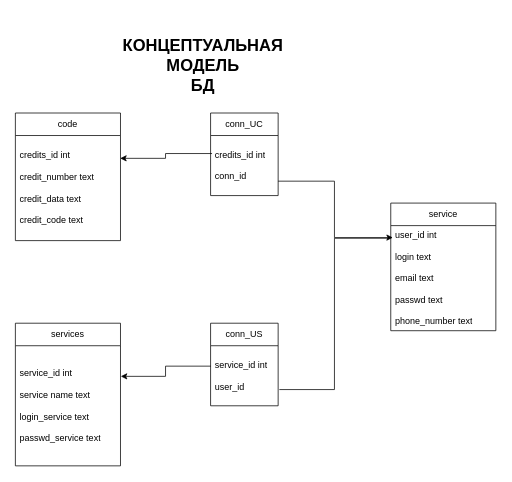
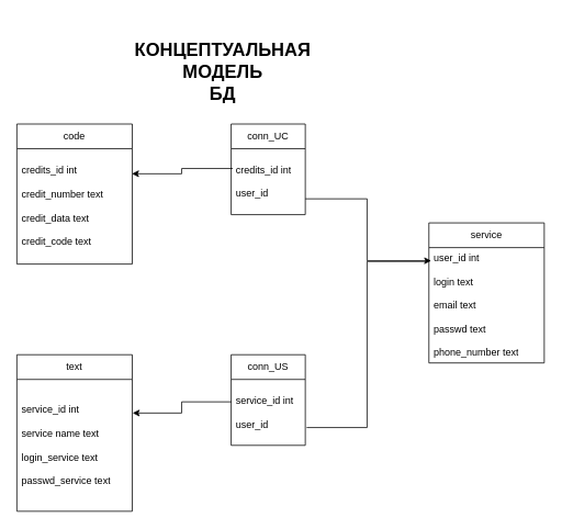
  <mxCell id="0" />
  <mxCell id="1" parent="0" />
  <mxCell id="2" value="&lt;span style=&quot;font-size: 22px;&quot;&gt;&lt;b&gt;КОНЦЕПТУАЛЬНАЯ &lt;br&gt;МОДЕЛЬ &lt;br&gt;БД&lt;br&gt;&lt;br&gt;&lt;/b&gt;&lt;/span&gt;" style="text;html=1;strokeColor=none;fillColor=none;align=center;verticalAlign=middle;whiteSpace=wrap;rounded=0;" vertex="1" parent="1"><mxGeometry x="110" y="20" width="320" height="160" as="geometry" /></mxCell>
  <mxCell id="3" value="code" style="swimlane;fontStyle=0;childLayout=stackLayout;horizontal=1;startSize=30;horizontalStack=0;resizeParent=1;resizeParentMax=0;resizeLast=0;collapsible=1;marginBottom=0;whiteSpace=wrap;html=1;" vertex="1" parent="1"><mxGeometry x="20" y="150" width="140" height="170" as="geometry"><mxRectangle x="190" y="460" width="80" height="30" as="alternateBounds" /></mxGeometry></mxCell>
  <mxCell id="4" value="credits_id int&lt;br&gt;&lt;br&gt;credit_number text&lt;br&gt;&lt;br&gt;credit_data text&lt;br&gt;&lt;br&gt;credit_code text" style="text;strokeColor=none;fillColor=none;align=left;verticalAlign=middle;spacingLeft=4;spacingRight=4;overflow=hidden;points=[[0,0.5],[1,0.5]];portConstraint=eastwest;rotatable=0;whiteSpace=wrap;html=1;" vertex="1" parent="3"><mxGeometry y="30" width="140" height="140" as="geometry" /></mxCell>
  <mxCell id="5" value="service" style="swimlane;fontStyle=0;childLayout=stackLayout;horizontal=1;startSize=30;horizontalStack=0;resizeParent=1;resizeParentMax=0;resizeLast=0;collapsible=1;marginBottom=0;whiteSpace=wrap;html=1;" vertex="1" parent="1"><mxGeometry x="520" y="270" width="140" height="170" as="geometry" /></mxCell>
  <mxCell id="6" value="user_id int&lt;br&gt;&lt;br&gt;login text&lt;br&gt;&lt;br&gt;email text&lt;br&gt;&lt;br&gt;passwd text&lt;br&gt;&lt;br&gt;phone_number text" style="text;strokeColor=none;fillColor=none;align=left;verticalAlign=middle;spacingLeft=4;spacingRight=4;overflow=hidden;points=[[0,0.5],[1,0.5]];portConstraint=eastwest;rotatable=0;whiteSpace=wrap;html=1;" vertex="1" parent="5"><mxGeometry y="30" width="140" height="140" as="geometry" /></mxCell>
- <mxCell id="7" value="services" style="swimlane;fontStyle=0;childLayout=stackLayout;horizontal=1;startSize=30;horizontalStack=0;resizeParent=1;resizeParentMax=0;resizeLast=0;collapsible=1;marginBottom=0;whiteSpace=wrap;html=1;" vertex="1" parent="1"><mxGeometry x="20" y="430" width="140" height="190" as="geometry" /></mxCell>
+ <mxCell id="7" value="text" style="swimlane;fontStyle=0;childLayout=stackLayout;horizontal=1;startSize=30;horizontalStack=0;resizeParent=1;resizeParentMax=0;resizeLast=0;collapsible=1;marginBottom=0;whiteSpace=wrap;html=1;" vertex="1" parent="1"><mxGeometry x="20" y="430" width="140" height="190" as="geometry" /></mxCell>
  <mxCell id="8" value="service_id int&lt;br&gt;&lt;br&gt;service name text&lt;br&gt;&lt;br&gt;login_service text&lt;br&gt;&lt;br&gt;passwd_service text" style="text;strokeColor=none;fillColor=none;align=left;verticalAlign=middle;spacingLeft=4;spacingRight=4;overflow=hidden;points=[[0,0.5],[1,0.5]];portConstraint=eastwest;rotatable=0;whiteSpace=wrap;html=1;" vertex="1" parent="7"><mxGeometry y="30" width="140" height="160" as="geometry" /></mxCell>
  <mxCell id="9" value="conn_UC" style="swimlane;fontStyle=0;childLayout=stackLayout;horizontal=1;startSize=30;horizontalStack=0;resizeParent=1;resizeParentMax=0;resizeLast=0;collapsible=1;marginBottom=0;whiteSpace=wrap;html=1;" vertex="1" parent="1"><mxGeometry x="280" y="150" width="90" height="110" as="geometry"><mxRectangle x="190" y="460" width="80" height="30" as="alternateBounds" /></mxGeometry></mxCell>
- <mxCell id="10" value="credits_id int&lt;br&gt;&lt;br&gt;conn_id" style="text;strokeColor=none;fillColor=none;align=left;verticalAlign=middle;spacingLeft=4;spacingRight=4;overflow=hidden;points=[[0,0.5],[1,0.5]];portConstraint=eastwest;rotatable=0;whiteSpace=wrap;html=1;" vertex="1" parent="9"><mxGeometry y="30" width="90" height="80" as="geometry" /></mxCell>
+ <mxCell id="10" value="credits_id int&lt;br&gt;&lt;br&gt;user_id" style="text;strokeColor=none;fillColor=none;align=left;verticalAlign=middle;spacingLeft=4;spacingRight=4;overflow=hidden;points=[[0,0.5],[1,0.5]];portConstraint=eastwest;rotatable=0;whiteSpace=wrap;html=1;" vertex="1" parent="9"><mxGeometry y="30" width="90" height="80" as="geometry" /></mxCell>
  <mxCell id="11" value="conn_US" style="swimlane;fontStyle=0;childLayout=stackLayout;horizontal=1;startSize=30;horizontalStack=0;resizeParent=1;resizeParentMax=0;resizeLast=0;collapsible=1;marginBottom=0;whiteSpace=wrap;html=1;" vertex="1" parent="1"><mxGeometry x="280" y="430" width="90" height="110" as="geometry"><mxRectangle x="190" y="460" width="80" height="30" as="alternateBounds" /></mxGeometry></mxCell>
  <mxCell id="12" value="service_id int&lt;br&gt;&lt;br&gt;user_id" style="text;strokeColor=none;fillColor=none;align=left;verticalAlign=middle;spacingLeft=4;spacingRight=4;overflow=hidden;points=[[0,0.5],[1,0.5]];portConstraint=eastwest;rotatable=0;whiteSpace=wrap;html=1;" vertex="1" parent="11"><mxGeometry y="30" width="90" height="80" as="geometry" /></mxCell>
  <mxCell id="13" style="edgeStyle=orthogonalEdgeStyle;rounded=0;orthogonalLoop=1;jettySize=auto;html=1;entryX=0.02;entryY=0.114;entryDx=0;entryDy=0;entryPerimeter=0;exitX=1;exitY=0.76;exitDx=0;exitDy=0;exitPerimeter=0;" edge="1" parent="1" source="10" target="6"><mxGeometry relative="1" as="geometry" /></mxCell>
  <mxCell id="14" style="edgeStyle=orthogonalEdgeStyle;rounded=0;orthogonalLoop=1;jettySize=auto;html=1;entryX=0.997;entryY=0.217;entryDx=0;entryDy=0;entryPerimeter=0;exitX=0.022;exitY=0.3;exitDx=0;exitDy=0;exitPerimeter=0;" edge="1" parent="1" source="10" target="4"><mxGeometry relative="1" as="geometry" /></mxCell>
  <mxCell id="15" style="edgeStyle=orthogonalEdgeStyle;rounded=0;orthogonalLoop=1;jettySize=auto;html=1;entryX=-0.009;entryY=0.12;entryDx=0;entryDy=0;entryPerimeter=0;exitX=1.018;exitY=0.73;exitDx=0;exitDy=0;exitPerimeter=0;endArrow=none;endFill=0;" edge="1" parent="1" source="12" target="6"><mxGeometry relative="1" as="geometry" /></mxCell>
  <mxCell id="16" style="edgeStyle=orthogonalEdgeStyle;rounded=0;orthogonalLoop=1;jettySize=auto;html=1;entryX=1.003;entryY=0.255;entryDx=0;entryDy=0;entryPerimeter=0;exitX=0.004;exitY=0.34;exitDx=0;exitDy=0;exitPerimeter=0;" edge="1" parent="1" source="12" target="8"><mxGeometry relative="1" as="geometry" /></mxCell>
